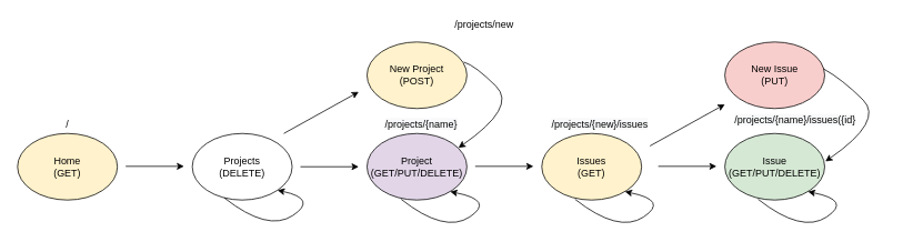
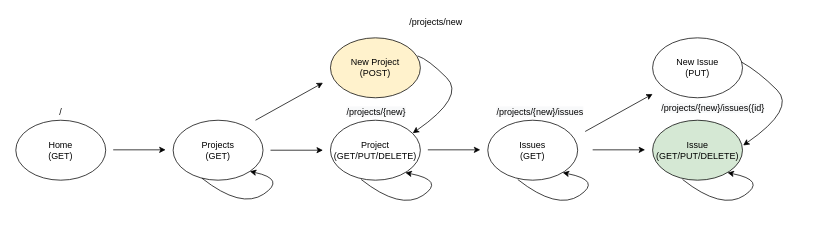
  <mxCell id="0" />
  <mxCell id="1" parent="0" />
- <mxCell id="2" value="Home&lt;br&gt;(GET)" style="ellipse;whiteSpace=wrap;html=1;fillColor=#fff2cc;" parent="1" vertex="1"><mxGeometry x="20" y="160" width="120" height="80" as="geometry" /></mxCell>
+ <mxCell id="2" value="Home&lt;br&gt;(GET)" style="ellipse;whiteSpace=wrap;html=1;" parent="1" vertex="1"><mxGeometry x="20" y="160" width="120" height="80" as="geometry" /></mxCell>
  <mxCell id="3" value="/" style="text;html=1;strokeColor=none;fillColor=none;align=center;verticalAlign=middle;whiteSpace=wrap;rounded=0;" parent="1" vertex="1"><mxGeometry x="60" y="140" width="40" height="20" as="geometry" /></mxCell>
- <mxCell id="4" value="Projects&lt;br&gt;(DELETE)" style="ellipse;whiteSpace=wrap;html=1;" parent="1" vertex="1"><mxGeometry x="230" y="160" width="120" height="80" as="geometry" /></mxCell>
+ <mxCell id="4" value="Projects&lt;br&gt;(GET)" style="ellipse;whiteSpace=wrap;html=1;" parent="1" vertex="1"><mxGeometry x="230" y="160" width="120" height="80" as="geometry" /></mxCell>
  <mxCell id="5" value="New Project&lt;br&gt;(POST)" style="ellipse;whiteSpace=wrap;html=1;fillColor=#fff2cc;" parent="1" vertex="1"><mxGeometry x="440" y="50" width="120" height="80" as="geometry" /></mxCell>
- <mxCell id="6" value="Project&lt;br&gt;(GET/PUT/DELETE)" style="ellipse;whiteSpace=wrap;html=1;fillColor=#e1d5e7;" parent="1" vertex="1"><mxGeometry x="440" y="160" width="120" height="80" as="geometry" /></mxCell>
- <mxCell id="7" value="New Issue&lt;br&gt;(PUT)" style="ellipse;whiteSpace=wrap;html=1;fillColor=#f8cecc;" parent="1" vertex="1"><mxGeometry x="870" y="50" width="120" height="80" as="geometry" /></mxCell>
- <mxCell id="8" value="Issues&lt;br&gt;(GET)" style="ellipse;whiteSpace=wrap;html=1;fillColor=#fff2cc;" parent="1" vertex="1"><mxGeometry x="650" y="160" width="120" height="80" as="geometry" /></mxCell>
+ <mxCell id="6" value="Project&lt;br&gt;(GET/PUT/DELETE)" style="ellipse;whiteSpace=wrap;html=1;" parent="1" vertex="1"><mxGeometry x="440" y="160" width="120" height="80" as="geometry" /></mxCell>
+ <mxCell id="7" value="New Issue&lt;br&gt;(PUT)" style="ellipse;whiteSpace=wrap;html=1;" parent="1" vertex="1"><mxGeometry x="870" y="50" width="120" height="80" as="geometry" /></mxCell>
+ <mxCell id="8" value="Issues&lt;br&gt;(GET)" style="ellipse;whiteSpace=wrap;html=1;" parent="1" vertex="1"><mxGeometry x="650" y="160" width="120" height="80" as="geometry" /></mxCell>
  <mxCell id="9" value="" style="endArrow=classic;html=1;" parent="1" edge="1"><mxGeometry width="50" height="50" relative="1" as="geometry"><mxPoint x="340" y="160" as="sourcePoint" /><mxPoint x="430" y="110" as="targetPoint" /></mxGeometry></mxCell>
  <mxCell id="10" value="" style="endArrow=classic;html=1;" parent="1" edge="1"><mxGeometry width="50" height="50" relative="1" as="geometry"><mxPoint x="360" y="200" as="sourcePoint" /><mxPoint x="430" y="200" as="targetPoint" /></mxGeometry></mxCell>
  <mxCell id="11" value="" style="endArrow=classic;html=1;" parent="1" edge="1"><mxGeometry width="50" height="50" relative="1" as="geometry"><mxPoint x="570" y="199.5" as="sourcePoint" /><mxPoint x="640" y="199.5" as="targetPoint" /></mxGeometry></mxCell>
  <mxCell id="12" value="Issue&lt;br&gt;(GET/PUT/DELETE)" style="ellipse;whiteSpace=wrap;html=1;fillColor=#d5e8d4;" parent="1" vertex="1"><mxGeometry x="870" y="160" width="120" height="80" as="geometry" /></mxCell>
  <mxCell id="13" value="" style="endArrow=classic;html=1;" parent="1" edge="1"><mxGeometry width="50" height="50" relative="1" as="geometry"><mxPoint x="790" y="199.5" as="sourcePoint" /><mxPoint x="860" y="199.5" as="targetPoint" /></mxGeometry></mxCell>
  <mxCell id="14" value="" style="endArrow=classic;html=1;" parent="1" edge="1"><mxGeometry width="50" height="50" relative="1" as="geometry"><mxPoint x="780" y="175" as="sourcePoint" /><mxPoint x="870" y="125" as="targetPoint" /></mxGeometry></mxCell>
  <mxCell id="15" value="" style="endArrow=classic;html=1;" parent="1" edge="1"><mxGeometry width="50" height="50" relative="1" as="geometry"><mxPoint x="150" y="199.5" as="sourcePoint" /><mxPoint x="220" y="199.5" as="targetPoint" /></mxGeometry></mxCell>
  <mxCell id="16" value="/projects/new" style="text;html=1;strokeColor=none;fillColor=none;align=center;verticalAlign=middle;whiteSpace=wrap;rounded=0;" parent="1" vertex="1"><mxGeometry x="561" y="20" width="40" height="20" as="geometry" /></mxCell>
- <mxCell id="17" value="&lt;span style=&quot;color: rgb(0 , 0 , 0) ; font-family: &amp;#34;helvetica&amp;#34; ; font-size: 12px ; font-style: normal ; font-weight: 400 ; letter-spacing: normal ; text-align: center ; text-indent: 0px ; text-transform: none ; word-spacing: 0px ; background-color: rgb(248 , 249 , 250) ; display: inline ; float: none&quot;&gt;/projects/{name}&lt;/span&gt;" style="text;whiteSpace=wrap;html=1;" parent="1" vertex="1"><mxGeometry x="460" y="135" width="100" height="30" as="geometry" /></mxCell>
+ <mxCell id="17" value="&lt;span style=&quot;color: rgb(0 , 0 , 0) ; font-family: &amp;#34;helvetica&amp;#34; ; font-size: 12px ; font-style: normal ; font-weight: 400 ; letter-spacing: normal ; text-align: center ; text-indent: 0px ; text-transform: none ; word-spacing: 0px ; background-color: rgb(248 , 249 , 250) ; display: inline ; float: none&quot;&gt;/projects/{new}&lt;/span&gt;" style="text;whiteSpace=wrap;html=1;" parent="1" vertex="1"><mxGeometry x="460" y="135" width="100" height="30" as="geometry" /></mxCell>
  <mxCell id="18" value="&lt;span style=&quot;color: rgb(0 , 0 , 0) ; font-family: &amp;#34;helvetica&amp;#34; ; font-size: 12px ; font-style: normal ; font-weight: 400 ; letter-spacing: normal ; text-align: center ; text-indent: 0px ; text-transform: none ; word-spacing: 0px ; background-color: rgb(248 , 249 , 250) ; display: inline ; float: none&quot;&gt;/projects/{new}/issues&lt;/span&gt;" style="text;whiteSpace=wrap;html=1;" parent="1" vertex="1"><mxGeometry x="660" y="135" width="180" height="30" as="geometry" /></mxCell>
- <mxCell id="19" value="&lt;span style=&quot;color: rgb(0 , 0 , 0) ; font-family: &amp;#34;helvetica&amp;#34; ; font-size: 12px ; font-style: normal ; font-weight: 400 ; letter-spacing: normal ; text-align: center ; text-indent: 0px ; text-transform: none ; word-spacing: 0px ; background-color: rgb(248 , 249 , 250) ; display: inline ; float: none&quot;&gt;/projects/{name}/issues({id}&lt;/span&gt;" style="text;whiteSpace=wrap;html=1;" parent="1" vertex="1"><mxGeometry x="880" y="130" width="150" height="30" as="geometry" /></mxCell>
+ <mxCell id="19" value="&lt;span style=&quot;color: rgb(0 , 0 , 0) ; font-family: &amp;#34;helvetica&amp;#34; ; font-size: 12px ; font-style: normal ; font-weight: 400 ; letter-spacing: normal ; text-align: center ; text-indent: 0px ; text-transform: none ; word-spacing: 0px ; background-color: rgb(248 , 249 , 250) ; display: inline ; float: none&quot;&gt;/projects/{new}/issues({id}&lt;/span&gt;" style="text;whiteSpace=wrap;html=1;" parent="1" vertex="1"><mxGeometry x="880" y="130" width="150" height="30" as="geometry" /></mxCell>
  <mxCell id="20" value="" style="curved=1;endArrow=classic;html=1;exitX=0.32;exitY=0.967;exitDx=0;exitDy=0;entryX=1;entryY=1;entryDx=0;entryDy=0;exitPerimeter=0;" parent="1" edge="1" target="4" source="4"><mxGeometry width="50" height="50" relative="1" as="geometry"><mxPoint x="280" y="238.48" as="sourcePoint" /><mxPoint x="337.56" y="230" as="targetPoint" /><Array as="points"><mxPoint x="320.8" y="278.64" /><mxPoint x="380.8" y="238.64" /></Array></mxGeometry></mxCell>
  <mxCell id="21" value="" style="curved=1;endArrow=classic;html=1;entryX=0.997;entryY=0.298;entryDx=0;entryDy=0;entryPerimeter=0;exitX=0.987;exitY=0.402;exitDx=0;exitDy=0;exitPerimeter=0;" parent="1" edge="1" source="7"><mxGeometry width="50" height="50" relative="1" as="geometry"><mxPoint x="990" y="86.4" as="sourcePoint" /><mxPoint x="990.84" y="193.6" as="targetPoint" /><Array as="points"><mxPoint x="1011.2" y="94.76" /><mxPoint x="1061.2" y="144.76" /></Array></mxGeometry></mxCell>
  <mxCell id="22" value="" style="curved=1;endArrow=classic;html=1;entryX=0.997;entryY=0.298;entryDx=0;entryDy=0;entryPerimeter=0;exitX=0.97;exitY=0.302;exitDx=0;exitDy=0;exitPerimeter=0;" edge="1" parent="1" source="5"><mxGeometry width="50" height="50" relative="1" as="geometry"><mxPoint x="560" y="78" as="sourcePoint" /><mxPoint x="549.84" y="177.2" as="targetPoint" /><Array as="points"><mxPoint x="570.2" y="78.36" /><mxPoint x="620.2" y="128.36" /></Array></mxGeometry></mxCell>
  <mxCell id="23" value="" style="curved=1;endArrow=classic;html=1;exitX=0.32;exitY=0.967;exitDx=0;exitDy=0;exitPerimeter=0;" edge="1" parent="1"><mxGeometry width="50" height="50" relative="1" as="geometry"><mxPoint x="910" y="239.08" as="sourcePoint" /><mxPoint x="970" y="230" as="targetPoint" /><Array as="points"><mxPoint x="962.4" y="280.36" /><mxPoint x="1022.4" y="240.36" /></Array></mxGeometry></mxCell>
  <mxCell id="24" value="" style="curved=1;endArrow=classic;html=1;exitX=0.32;exitY=0.967;exitDx=0;exitDy=0;exitPerimeter=0;" edge="1" parent="1"><mxGeometry width="50" height="50" relative="1" as="geometry"><mxPoint x="690" y="239.08" as="sourcePoint" /><mxPoint x="750" y="230" as="targetPoint" /><Array as="points"><mxPoint x="742.4" y="280.36" /><mxPoint x="802.4" y="240.36" /></Array></mxGeometry></mxCell>
  <mxCell id="25" value="" style="curved=1;endArrow=classic;html=1;exitX=0.32;exitY=0.967;exitDx=0;exitDy=0;exitPerimeter=0;" edge="1" parent="1"><mxGeometry width="50" height="50" relative="1" as="geometry"><mxPoint x="481" y="239.08" as="sourcePoint" /><mxPoint x="540" y="230" as="targetPoint" /><Array as="points"><mxPoint x="533.4" y="280.36" /><mxPoint x="593.4" y="240.36" /></Array></mxGeometry></mxCell>
